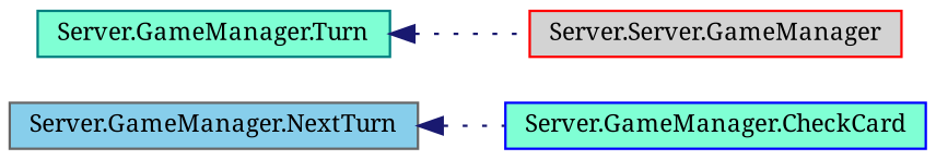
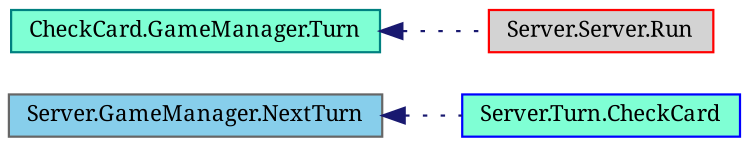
  digraph {
    fontname="Noto Serif"
    rankdir=LR
    node [fillcolor=aquamarine fontname="Noto Serif" fontsize=10 shape=record style=filled]
    edge [color=midnightblue dir=back fontname="Noto Serif" fontsize=10 labelfontname=Helvetica labelfontsize=10 style=dotted]
    n1 [color=gray40 fillcolor=skyblue fontcolor=black height=0.2 label="Server.GameManager.NextTurn" width=0.4]
-   n2 [color=blue height=0.2 label="Server.GameManager.CheckCard" width=0.4]
-   n3 [color=teal height=0.2 label="Server.GameManager.Turn" width=0.4]
-   n4 [color=red fillcolor=lightgrey height=0.2 label="Server.Server.GameManager" width=0.4]
+   n2 [color=blue height=0.2 label="Server.Turn.CheckCard" width=0.4]
+   n3 [color=teal height=0.2 label="CheckCard.GameManager.Turn" width=0.4]
+   n4 [color=red fillcolor=lightgrey height=0.2 label="Server.Server.Run" width=0.4]
    n1 -> n2
    n3 -> n4
  }
